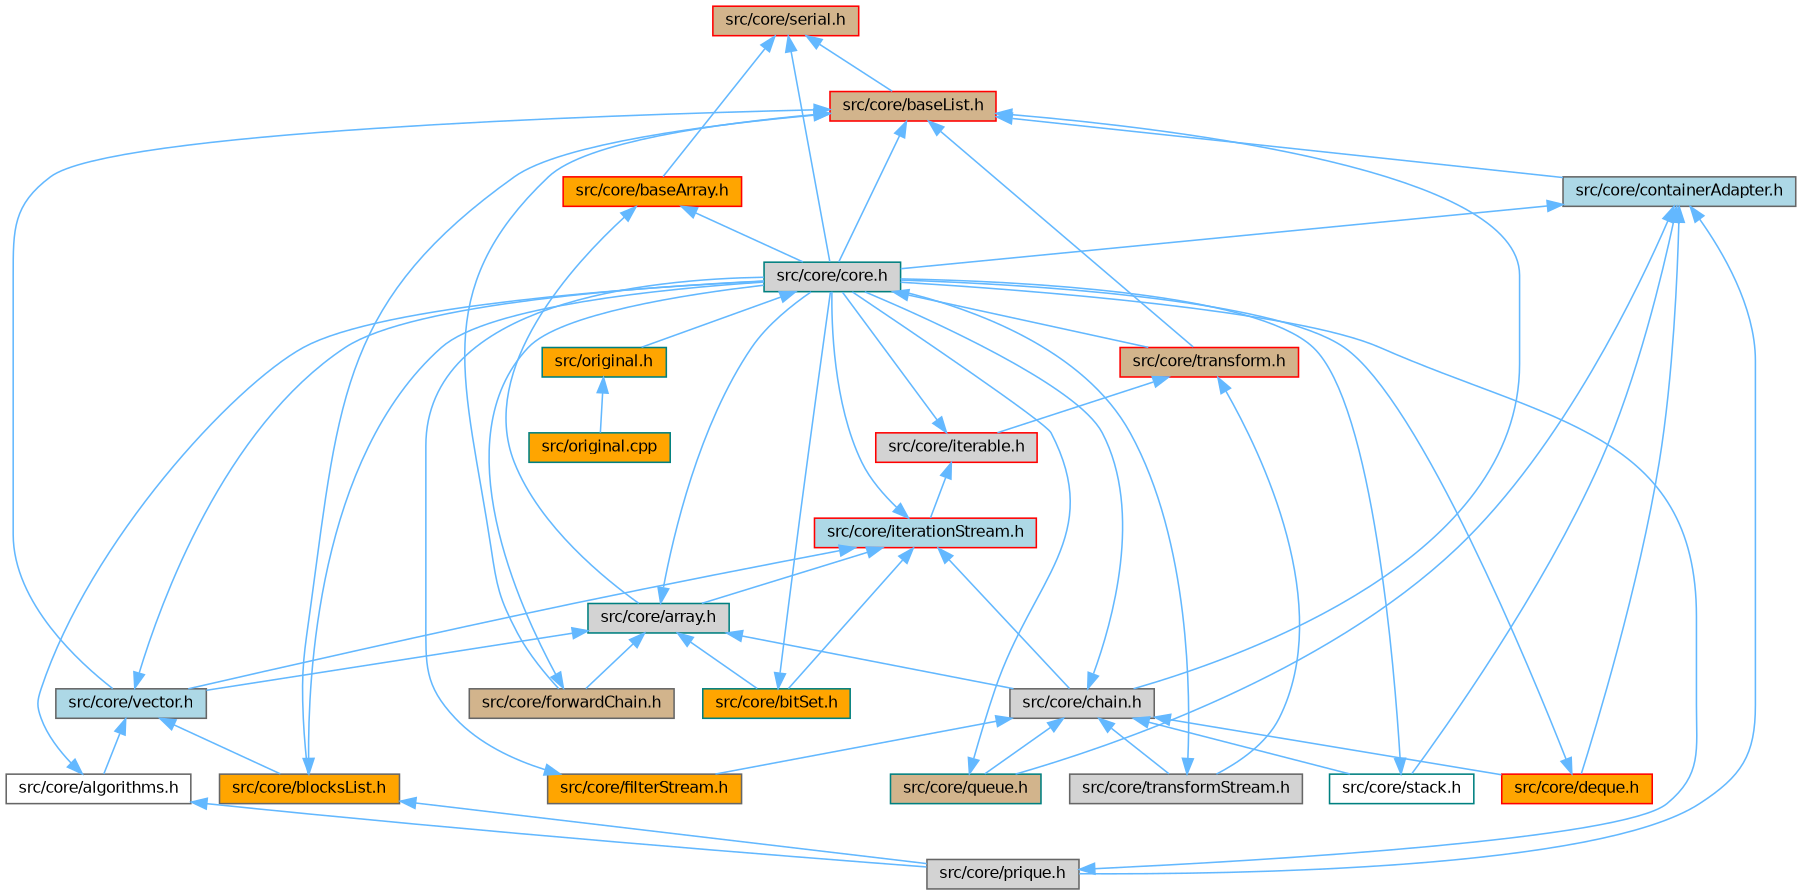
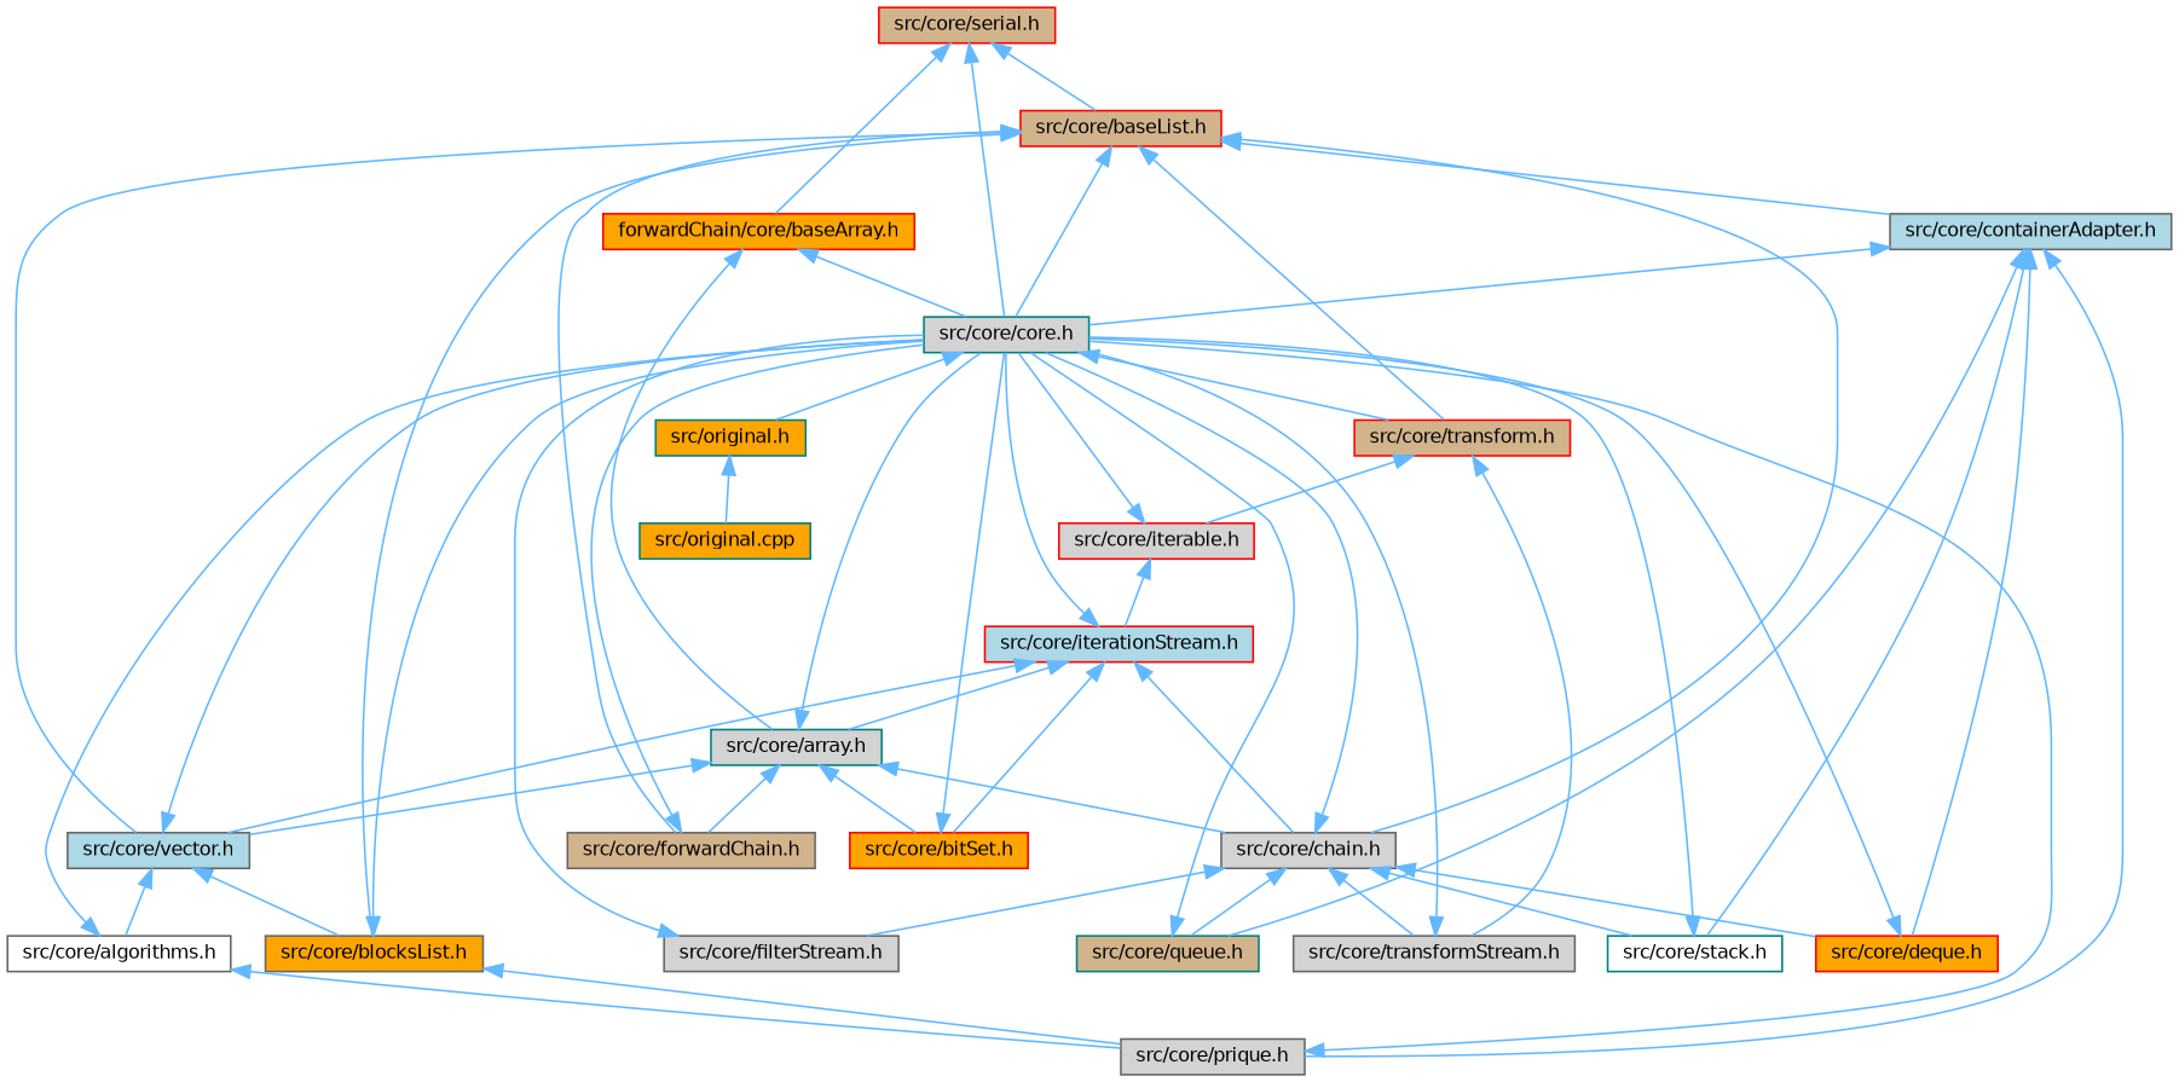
  digraph {
    node [color=gray40 fillcolor=lightgrey fontname=Helvetica fontsize=10 shape=box style=filled]
    edge [color=steelblue1 dir=back fontname=Helvetica fontsize=10 labelfontname=Helvetica labelfontsize=10 style=solid]
    n1 [color=red fillcolor=tan fontcolor=black height=0.2 label="src/core/serial.h" width=0.4]
-   n2 [color=red fillcolor=orange height=0.2 label="src/core/baseArray.h" width=0.4]
+   n2 [color=red fillcolor=orange height=0.2 label="forwardChain/core/baseArray.h" width=0.4]
    n3 [color=teal height=0.2 label="src/core/core.h" width=0.4]
    n4 [color=red fillcolor=tan height=0.2 label="src/core/baseList.h" width=0.4]
    n5 [color=teal height=0.2 label="src/core/array.h" width=0.4]
    n6 [color=teal fillcolor=orange height=0.2 label="src/original.h" width=0.4]
    n7 [color=red fillcolor=tan height=0.2 label="src/core/transform.h" width=0.4]
    n8 [height=0.2 label="src/core/chain.h" width=0.4]
    n9 [fillcolor=tan height=0.2 label="src/core/forwardChain.h" width=0.4]
    n10 [fillcolor=lightblue height=0.2 label="src/core/vector.h" width=0.4]
    n11 [fillcolor=orange height=0.2 label="src/core/blocksList.h" width=0.4]
    n12 [fillcolor=lightblue height=0.2 label="src/core/containerAdapter.h" width=0.4]
-   n13 [color=teal fillcolor=orange height=0.2 label="src/core/bitSet.h" width=0.4]
+   n13 [color=red fillcolor=orange height=0.2 label="src/core/bitSet.h" width=0.4]
    n14 [color=red fillcolor=orange height=0.2 label="src/core/deque.h" width=0.4]
-   n15 [fillcolor=orange height=0.2 label="src/core/filterStream.h" width=0.4]
+   n15 [height=0.2 label="src/core/filterStream.h" width=0.4]
    n16 [color=teal fillcolor=tan height=0.2 label="src/core/queue.h" width=0.4]
    n17 [color=teal fillcolor=white height=0.2 label="src/core/stack.h" width=0.4]
    n18 [height=0.2 label="src/core/transformStream.h" width=0.4]
    n19 [fillcolor=white height=0.2 label="src/core/algorithms.h" width=0.4]
    n20 [color=teal fillcolor=orange height=0.2 label="src/original.cpp" width=0.4]
    n21 [height=0.2 label="src/core/prique.h" width=0.4]
    n22 [color=red height=0.2 label="src/core/iterable.h" width=0.4]
    n23 [color=red fillcolor=lightblue height=0.2 label="src/core/iterationStream.h" width=0.4]
    n1 -> n2
    n1 -> n3
    n1 -> n4
    n2 -> n3
    n2 -> n5
    n3 -> n6
    n3 -> n7
    n4 -> n3
    n4 -> n7
    n4 -> n8
    n4 -> n9
    n4 -> n10
    n4 -> n11
    n4 -> n12
    n5 -> n3
    n5 -> n8
    n5 -> n9
    n5 -> n10
    n5 -> n13
    n6 -> n20
    n7 -> n18
    n7 -> n22
    n8 -> n3
    n8 -> n14
    n8 -> n15
    n8 -> n16
    n8 -> n17
    n8 -> n18
    n9 -> n3
    n10 -> n3
    n10 -> n11
    n10 -> n19
    n11 -> n3
    n11 -> n21
    n12 -> n3
    n12 -> n14
    n12 -> n16
    n12 -> n17
    n12 -> n21
    n13 -> n3
    n14 -> n3
    n15 -> n3
    n16 -> n3
    n17 -> n3
    n18 -> n3
    n19 -> n3
    n19 -> n21
    n21 -> n3
    n22 -> n3
    n22 -> n23
    n23 -> n3
    n23 -> n5
    n23 -> n8
    n23 -> n10
    n23 -> n13
  }
